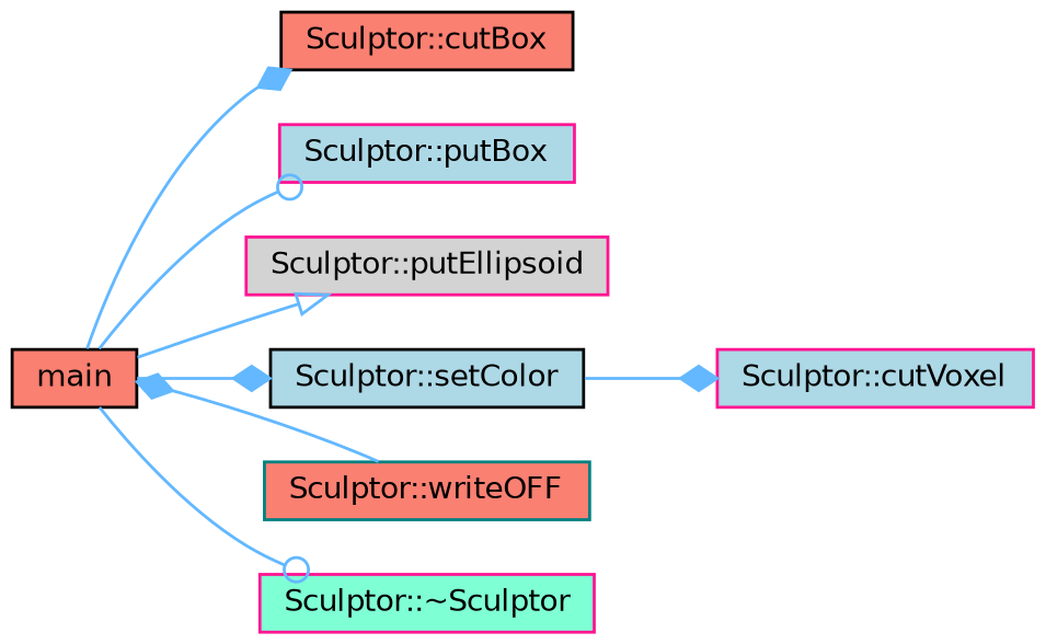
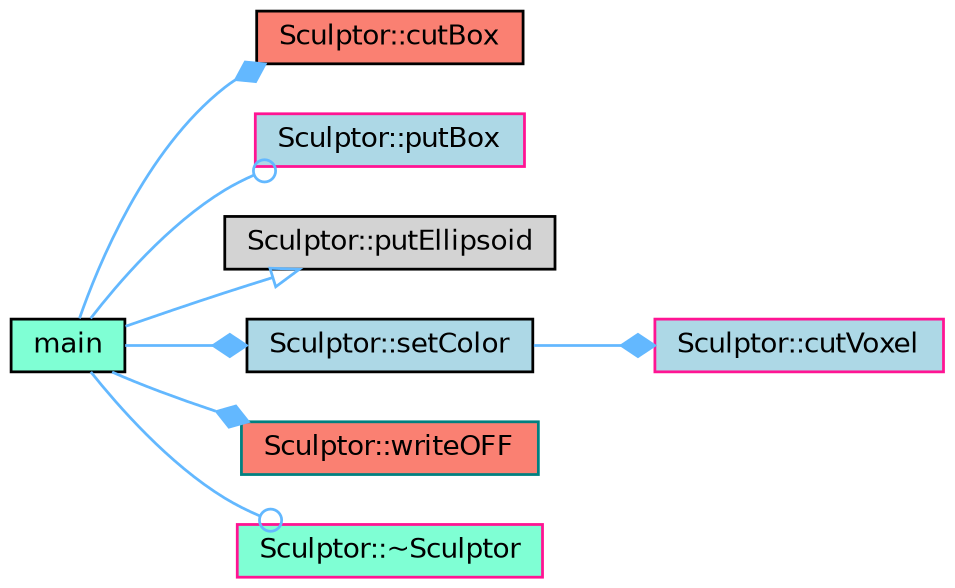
  digraph {
    fontname="DejaVu Sans"
    rankdir=LR
    node [color=black fillcolor=lightblue fontname="DejaVu Sans" fontsize=10 shape=box style=filled]
    edge [arrowhead=diamond color=steelblue1 fontname="DejaVu Sans" fontsize=10 labelfontname=Helvetica labelfontsize=10 style=solid]
-   n1 [fillcolor=salmon fontcolor=black height=0.2 label=main width=0.4]
+   n1 [fillcolor=aquamarine fontcolor=black height=0.2 label=main width=0.4]
    n2 [fillcolor=salmon height=0.2 label="Sculptor::cutBox" width=0.4]
    n3 [color=deeppink height=0.2 label="Sculptor::putBox" width=0.4]
-   n4 [color=deeppink fillcolor=lightgrey height=0.2 label="Sculptor::putEllipsoid" width=0.4]
+   n4 [fillcolor=lightgrey height=0.2 label="Sculptor::putEllipsoid" width=0.4]
    n5 [height=0.2 label="Sculptor::setColor" width=0.4]
    n6 [color=teal fillcolor=salmon height=0.2 label="Sculptor::writeOFF" width=0.4]
    n7 [color=deeppink fillcolor=aquamarine height=0.2 label="Sculptor::~Sculptor" width=0.4]
    n8 [color=deeppink height=0.2 label="Sculptor::cutVoxel" width=0.4]
    n1 -> n2
    n1 -> n3 [arrowhead=odot]
    n1 -> n4 [arrowhead=onormal]
    n1 -> n5
-   n6 -> n1
+   n1 -> n6
    n1 -> n7 [arrowhead=odot]
    n5 -> n8
  }
